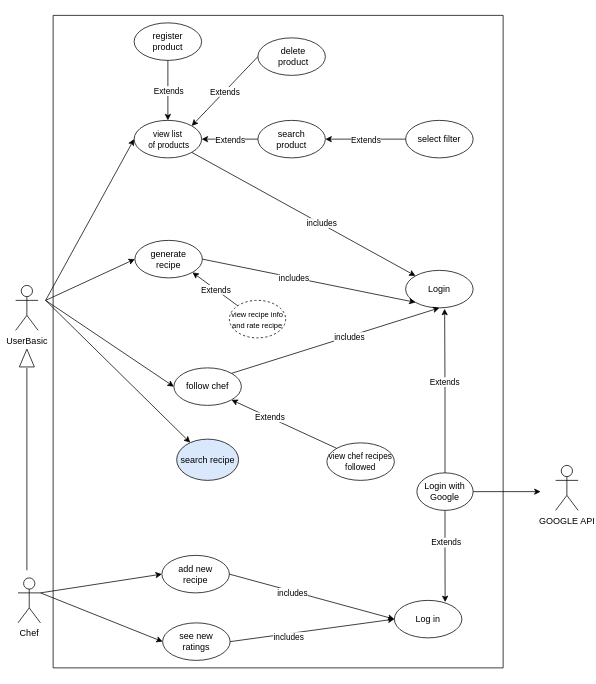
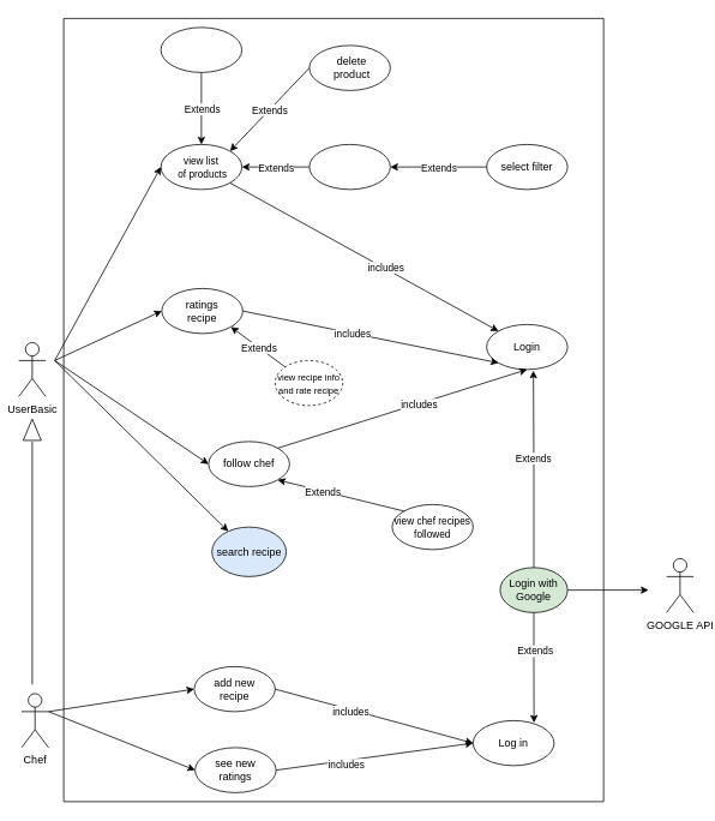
  <mxCell id="0" />
  <mxCell id="1" parent="0" />
  <mxCell id="2" value="UserBasic" style="shape=umlActor;verticalLabelPosition=bottom;verticalAlign=top;html=1;outlineConnect=0;" parent="1" vertex="1"><mxGeometry x="20" y="380" width="30" height="60" as="geometry" /></mxCell>
  <mxCell id="3" value="Chef" style="shape=umlActor;verticalLabelPosition=bottom;verticalAlign=top;html=1;outlineConnect=0;" parent="1" vertex="1"><mxGeometry x="23.13" y="770" width="30" height="60" as="geometry" /></mxCell>
  <mxCell id="4" value="GOOGLE API" style="shape=umlActor;verticalLabelPosition=bottom;verticalAlign=top;html=1;outlineConnect=0;" parent="1" vertex="1"><mxGeometry x="740" y="620" width="30" height="60" as="geometry" /></mxCell>
  <mxCell id="5" value="" style="swimlane;startSize=0;" parent="1" vertex="1"><mxGeometry x="70" y="20" width="600" height="870" as="geometry" /></mxCell>
  <mxCell id="6" value="" style="endArrow=classic;html=1;rounded=0;entryX=0;entryY=0.5;entryDx=0;entryDy=0;" parent="5" target="9" edge="1"><mxGeometry width="50" height="50" relative="1" as="geometry"><mxPoint x="-10" y="380" as="sourcePoint" /><mxPoint x="-20" y="220" as="targetPoint" /><Array as="points" /></mxGeometry></mxCell>
  <mxCell id="7" value="" style="ellipse;whiteSpace=wrap;html=1;" parent="5" vertex="1"><mxGeometry x="273" y="30" width="90" height="50" as="geometry" /></mxCell>
  <mxCell id="8" value="delete product" style="text;html=1;strokeColor=none;fillColor=none;align=center;verticalAlign=middle;whiteSpace=wrap;rounded=0;" parent="5" vertex="1"><mxGeometry x="288" y="40" width="65" height="30" as="geometry" /></mxCell>
  <mxCell id="9" value="" style="ellipse;whiteSpace=wrap;html=1;" parent="5" vertex="1"><mxGeometry x="108" y="140" width="90" height="50" as="geometry" /></mxCell>
  <mxCell id="10" value="" style="endArrow=classic;html=1;rounded=0;entryX=1;entryY=0;entryDx=0;entryDy=0;exitX=0;exitY=0.5;exitDx=0;exitDy=0;" parent="5" source="7" target="9" edge="1"><mxGeometry relative="1" as="geometry"><mxPoint x="315.65" y="70" as="sourcePoint" /><mxPoint x="198" y="159" as="targetPoint" /></mxGeometry></mxCell>
  <mxCell id="11" value="Extends" style="edgeLabel;resizable=0;html=1;align=center;verticalAlign=middle;" parent="10" connectable="0" vertex="1"><mxGeometry relative="1" as="geometry" /></mxCell>
  <mxCell id="12" value="view list&amp;nbsp;&lt;br&gt;of products" style="edgeLabel;resizable=0;html=1;align=center;verticalAlign=middle;" parent="5" connectable="0" vertex="1"><mxGeometry relative="1" as="geometry"><mxPoint x="153" y="165" as="offset" /></mxGeometry></mxCell>
  <mxCell id="13" value="" style="ellipse;whiteSpace=wrap;html=1;" parent="5" vertex="1"><mxGeometry x="273" y="140" width="90" height="50" as="geometry" /></mxCell>
- <mxCell id="14" value="search product" style="text;html=1;strokeColor=none;fillColor=none;align=center;verticalAlign=middle;whiteSpace=wrap;rounded=0;" parent="5" vertex="1"><mxGeometry x="288" y="150" width="60" height="30" as="geometry" /></mxCell>
  <mxCell id="15" value="" style="ellipse;whiteSpace=wrap;html=1;" parent="5" vertex="1"><mxGeometry x="470" y="140" width="90" height="50" as="geometry" /></mxCell>
  <mxCell id="16" value="select filter" style="text;html=1;strokeColor=none;fillColor=none;align=center;verticalAlign=middle;whiteSpace=wrap;rounded=0;" parent="5" vertex="1"><mxGeometry x="485" y="150" width="60" height="30" as="geometry" /></mxCell>
  <mxCell id="17" value="" style="endArrow=classic;html=1;rounded=0;entryX=1;entryY=0.5;entryDx=0;entryDy=0;" parent="5" source="15" target="13" edge="1"><mxGeometry relative="1" as="geometry"><mxPoint x="458" y="80" as="sourcePoint" /><mxPoint x="303" y="160" as="targetPoint" /><Array as="points" /></mxGeometry></mxCell>
  <mxCell id="18" value="Extends" style="edgeLabel;resizable=0;html=1;align=center;verticalAlign=middle;" parent="17" connectable="0" vertex="1"><mxGeometry relative="1" as="geometry" /></mxCell>
  <mxCell id="19" value="" style="endArrow=classic;html=1;rounded=0;entryX=0.5;entryY=0;entryDx=0;entryDy=0;exitX=0;exitY=0.5;exitDx=0;exitDy=0;" parent="5" source="13" edge="1"><mxGeometry relative="1" as="geometry"><mxPoint x="303.0" y="130" as="sourcePoint" /><mxPoint x="198" y="165" as="targetPoint" /></mxGeometry></mxCell>
  <mxCell id="20" value="Extends" style="edgeLabel;resizable=0;html=1;align=center;verticalAlign=middle;" parent="19" connectable="0" vertex="1"><mxGeometry relative="1" as="geometry" /></mxCell>
  <mxCell id="21" value="" style="ellipse;whiteSpace=wrap;html=1;" parent="5" vertex="1"><mxGeometry x="108" y="10" width="90" height="50" as="geometry" /></mxCell>
- <mxCell id="22" value="register product" style="text;html=1;strokeColor=none;fillColor=none;align=center;verticalAlign=middle;whiteSpace=wrap;rounded=0;" parent="5" vertex="1"><mxGeometry x="123" y="20" width="60" height="30" as="geometry" /></mxCell>
  <mxCell id="23" value="" style="ellipse;whiteSpace=wrap;html=1;" parent="5" vertex="1"><mxGeometry x="161" y="470" width="90" height="50" as="geometry" /></mxCell>
  <mxCell id="24" value="follow chef" style="text;html=1;strokeColor=none;fillColor=none;align=center;verticalAlign=middle;whiteSpace=wrap;rounded=0;" parent="5" vertex="1"><mxGeometry x="176" y="480" width="60" height="30" as="geometry" /></mxCell>
  <mxCell id="25" value="" style="endArrow=classic;html=1;rounded=0;entryX=0.5;entryY=0;entryDx=0;entryDy=0;exitX=0.5;exitY=1;exitDx=0;exitDy=0;" parent="5" source="21" target="9" edge="1"><mxGeometry relative="1" as="geometry"><mxPoint x="195" y="320" as="sourcePoint" /><mxPoint x="70" y="245" as="targetPoint" /></mxGeometry></mxCell>
  <mxCell id="26" value="Extends" style="edgeLabel;resizable=0;html=1;align=center;verticalAlign=middle;" parent="25" connectable="0" vertex="1"><mxGeometry relative="1" as="geometry" /></mxCell>
  <mxCell id="27" value="&lt;font style=&quot;font-size: 10px;&quot;&gt;view recipe info and rate recipe&lt;/font&gt;" style="ellipse;whiteSpace=wrap;html=1;dashed=1;" parent="5" vertex="1"><mxGeometry x="235" y="380.0" width="75" height="50" as="geometry" /></mxCell>
  <mxCell id="28" value="" style="ellipse;whiteSpace=wrap;html=1;" parent="5" vertex="1"><mxGeometry x="109" y="300" width="90" height="50" as="geometry" /></mxCell>
- <mxCell id="29" value="generate recipe" style="text;html=1;strokeColor=none;fillColor=none;align=center;verticalAlign=middle;whiteSpace=wrap;rounded=0;" parent="5" vertex="1"><mxGeometry x="124" y="310" width="60" height="30" as="geometry" /></mxCell>
+ <mxCell id="29" value="ratings recipe" style="text;html=1;strokeColor=none;fillColor=none;align=center;verticalAlign=middle;whiteSpace=wrap;rounded=0;" parent="5" vertex="1"><mxGeometry x="124" y="310" width="60" height="30" as="geometry" /></mxCell>
  <mxCell id="30" value="" style="ellipse;whiteSpace=wrap;html=1;" parent="5" vertex="1"><mxGeometry x="145" y="720" width="90" height="50" as="geometry" /></mxCell>
  <mxCell id="31" value="add new recipe" style="text;html=1;strokeColor=none;fillColor=none;align=center;verticalAlign=middle;whiteSpace=wrap;rounded=0;" parent="5" vertex="1"><mxGeometry x="160" y="730" width="60" height="30" as="geometry" /></mxCell>
  <mxCell id="32" value="" style="ellipse;whiteSpace=wrap;html=1;" parent="5" vertex="1"><mxGeometry x="146" y="810" width="90" height="50" as="geometry" /></mxCell>
  <mxCell id="33" value="see new ratings" style="text;html=1;strokeColor=none;fillColor=none;align=center;verticalAlign=middle;whiteSpace=wrap;rounded=0;" parent="5" vertex="1"><mxGeometry x="161" y="820" width="60" height="30" as="geometry" /></mxCell>
  <mxCell id="34" value="" style="endArrow=classic;html=1;rounded=0;entryX=0;entryY=0.5;entryDx=0;entryDy=0;exitX=1;exitY=0.5;exitDx=0;exitDy=0;" parent="5" source="30" target="36" edge="1"><mxGeometry width="50" height="50" relative="1" as="geometry"><mxPoint x="236" y="780" as="sourcePoint" /><mxPoint x="286" y="730" as="targetPoint" /></mxGeometry></mxCell>
  <mxCell id="35" value="includes" style="edgeLabel;html=1;align=center;verticalAlign=middle;resizable=0;points=[];" parent="34" vertex="1" connectable="0"><mxGeometry x="-0.237" y="-2" relative="1" as="geometry"><mxPoint as="offset" /></mxGeometry></mxCell>
  <mxCell id="36" value="" style="ellipse;whiteSpace=wrap;html=1;" parent="5" vertex="1"><mxGeometry x="455" y="780" width="90" height="50" as="geometry" /></mxCell>
  <mxCell id="37" value="Log in" style="text;html=1;strokeColor=none;fillColor=none;align=center;verticalAlign=middle;whiteSpace=wrap;rounded=0;" parent="5" vertex="1"><mxGeometry x="470" y="790" width="60" height="30" as="geometry" /></mxCell>
  <mxCell id="38" value="" style="endArrow=classic;html=1;rounded=0;exitX=1;exitY=0.5;exitDx=0;exitDy=0;entryX=0;entryY=0.5;entryDx=0;entryDy=0;" parent="5" source="32" target="36" edge="1"><mxGeometry width="50" height="50" relative="1" as="geometry"><mxPoint x="320" y="800" as="sourcePoint" /><mxPoint x="370" y="750" as="targetPoint" /></mxGeometry></mxCell>
  <mxCell id="39" value="includes" style="edgeLabel;html=1;align=center;verticalAlign=middle;resizable=0;points=[];" parent="38" vertex="1" connectable="0"><mxGeometry x="-0.292" y="-4" relative="1" as="geometry"><mxPoint as="offset" /></mxGeometry></mxCell>
  <mxCell id="40" value="" style="endArrow=classic;html=1;rounded=0;entryX=1;entryY=1;entryDx=0;entryDy=0;exitX=0;exitY=0;exitDx=0;exitDy=0;" parent="5" source="27" target="28" edge="1"><mxGeometry relative="1" as="geometry"><mxPoint x="337.113" y="435.992" as="sourcePoint" /><mxPoint x="232.999" y="401.32" as="targetPoint" /><Array as="points" /></mxGeometry></mxCell>
  <mxCell id="41" value="Extends" style="edgeLabel;resizable=0;html=1;align=center;verticalAlign=middle;" parent="40" connectable="0" vertex="1"><mxGeometry relative="1" as="geometry" /></mxCell>
  <mxCell id="42" value="" style="ellipse;whiteSpace=wrap;html=1;" parent="5" vertex="1"><mxGeometry x="470" y="340" width="90" height="50" as="geometry" /></mxCell>
  <mxCell id="43" value="Login" style="text;html=1;strokeColor=none;fillColor=none;align=center;verticalAlign=middle;whiteSpace=wrap;rounded=0;" parent="5" vertex="1"><mxGeometry x="485" y="350" width="60" height="30" as="geometry" /></mxCell>
  <mxCell id="44" value="" style="endArrow=classic;html=1;rounded=0;exitX=1;exitY=1;exitDx=0;exitDy=0;entryX=0;entryY=0;entryDx=0;entryDy=0;" parent="5" source="9" target="42" edge="1"><mxGeometry width="50" height="50" relative="1" as="geometry"><mxPoint x="110" y="360" as="sourcePoint" /><mxPoint x="160" y="310" as="targetPoint" /></mxGeometry></mxCell>
  <mxCell id="45" value="includes" style="edgeLabel;html=1;align=center;verticalAlign=middle;resizable=0;points=[];" parent="44" vertex="1" connectable="0"><mxGeometry x="0.156" y="1" relative="1" as="geometry"><mxPoint as="offset" /></mxGeometry></mxCell>
  <mxCell id="46" value="" style="endArrow=classic;html=1;rounded=0;exitX=1;exitY=0.5;exitDx=0;exitDy=0;entryX=0;entryY=1;entryDx=0;entryDy=0;" parent="5" source="28" target="42" edge="1"><mxGeometry width="50" height="50" relative="1" as="geometry"><mxPoint x="273" y="380" as="sourcePoint" /><mxPoint x="323" y="330" as="targetPoint" /></mxGeometry></mxCell>
  <mxCell id="47" value="includes" style="edgeLabel;html=1;align=center;verticalAlign=middle;resizable=0;points=[];" parent="46" vertex="1" connectable="0"><mxGeometry x="-0.145" y="-1" relative="1" as="geometry"><mxPoint as="offset" /></mxGeometry></mxCell>
  <mxCell id="48" value="" style="endArrow=classic;html=1;rounded=0;exitX=1;exitY=0;exitDx=0;exitDy=0;entryX=0.5;entryY=1;entryDx=0;entryDy=0;" parent="5" source="23" target="42" edge="1"><mxGeometry width="50" height="50" relative="1" as="geometry"><mxPoint x="313" y="620" as="sourcePoint" /><mxPoint x="363" y="570" as="targetPoint" /></mxGeometry></mxCell>
  <mxCell id="49" value="includes" style="edgeLabel;html=1;align=center;verticalAlign=middle;resizable=0;points=[];" parent="48" vertex="1" connectable="0"><mxGeometry x="0.132" relative="1" as="geometry"><mxPoint as="offset" /></mxGeometry></mxCell>
- <mxCell id="50" value="&lt;font style=&quot;font-size: 11px;&quot;&gt;view chef recipes followed&lt;/font&gt;" style="ellipse;whiteSpace=wrap;html=1;" parent="5" vertex="1"><mxGeometry x="365" y="570" width="90" height="50" as="geometry" /></mxCell>
+ <mxCell id="50" value="&lt;font style=&quot;font-size: 11px;&quot;&gt;view chef recipes followed&lt;/font&gt;" style="ellipse;whiteSpace=wrap;html=1;" parent="5" vertex="1"><mxGeometry x="365" y="540" width="90" height="50" as="geometry" /></mxCell>
  <mxCell id="51" value="" style="endArrow=classic;html=1;rounded=0;exitX=0;exitY=0;exitDx=0;exitDy=0;entryX=1;entryY=1;entryDx=0;entryDy=0;" parent="5" source="50" target="23" edge="1"><mxGeometry width="50" height="50" relative="1" as="geometry"><mxPoint x="270" y="650" as="sourcePoint" /><mxPoint x="320" y="600" as="targetPoint" /></mxGeometry></mxCell>
  <mxCell id="52" value="Extends" style="edgeLabel;html=1;align=center;verticalAlign=middle;resizable=0;points=[];" parent="51" vertex="1" connectable="0"><mxGeometry x="0.28" relative="1" as="geometry"><mxPoint as="offset" /></mxGeometry></mxCell>
  <mxCell id="53" value="search recipe" style="ellipse;whiteSpace=wrap;html=1;fillColor=#dae8fc;" parent="5" vertex="1"><mxGeometry x="164.75" y="565" width="82.5" height="55" as="geometry" /></mxCell>
  <mxCell id="54" style="edgeStyle=orthogonalEdgeStyle;rounded=0;orthogonalLoop=1;jettySize=auto;html=1;exitX=0.5;exitY=0;exitDx=0;exitDy=0;entryX=0.578;entryY=1.025;entryDx=0;entryDy=0;entryPerimeter=0;" parent="5" source="59" target="42" edge="1"><mxGeometry relative="1" as="geometry" /></mxCell>
  <mxCell id="55" value="Extends" style="edgeLabel;html=1;align=center;verticalAlign=middle;resizable=0;points=[];" parent="54" vertex="1" connectable="0"><mxGeometry x="0.116" y="1" relative="1" as="geometry"><mxPoint as="offset" /></mxGeometry></mxCell>
  <mxCell id="56" style="edgeStyle=orthogonalEdgeStyle;rounded=0;orthogonalLoop=1;jettySize=auto;html=1;exitX=0.5;exitY=1;exitDx=0;exitDy=0;entryX=0.752;entryY=0.046;entryDx=0;entryDy=0;entryPerimeter=0;" parent="5" source="59" target="36" edge="1"><mxGeometry relative="1" as="geometry" /></mxCell>
  <mxCell id="57" value="Extends" style="edgeLabel;html=1;align=center;verticalAlign=middle;resizable=0;points=[];" parent="56" vertex="1" connectable="0"><mxGeometry x="-0.298" y="1" relative="1" as="geometry"><mxPoint y="-1" as="offset" /></mxGeometry></mxCell>
  <mxCell id="58" style="edgeStyle=orthogonalEdgeStyle;rounded=0;orthogonalLoop=1;jettySize=auto;html=1;exitX=1;exitY=0.5;exitDx=0;exitDy=0;" parent="5" source="59" edge="1"><mxGeometry relative="1" as="geometry"><mxPoint x="650" y="635" as="targetPoint" /></mxGeometry></mxCell>
- <mxCell id="59" value="Login with Google" style="ellipse;whiteSpace=wrap;html=1;" parent="5" vertex="1"><mxGeometry x="485" y="610" width="75" height="50" as="geometry" /></mxCell>
+ <mxCell id="59" value="Login with Google" style="ellipse;whiteSpace=wrap;html=1;fillColor=#d5e8d4;" parent="5" vertex="1"><mxGeometry x="485" y="610" width="75" height="50" as="geometry" /></mxCell>
  <mxCell id="60" value="" style="endArrow=none;html=1;rounded=0;startArrow=none;" parent="1" source="61" edge="1"><mxGeometry width="50" height="50" relative="1" as="geometry"><mxPoint x="34.5" y="690" as="sourcePoint" /><mxPoint x="35" y="480" as="targetPoint" /></mxGeometry></mxCell>
  <mxCell id="61" value="" style="triangle;whiteSpace=wrap;html=1;rotation=-90;" parent="1" vertex="1"><mxGeometry x="23.13" y="466.88" width="23.75" height="20" as="geometry" /></mxCell>
  <mxCell id="62" value="" style="endArrow=none;html=1;rounded=0;" parent="1" edge="1"><mxGeometry width="50" height="50" relative="1" as="geometry"><mxPoint x="35" y="760" as="sourcePoint" /><mxPoint x="35" y="490" as="targetPoint" /></mxGeometry></mxCell>
  <mxCell id="63" value="" style="endArrow=classic;html=1;rounded=0;entryX=0;entryY=0.5;entryDx=0;entryDy=0;" parent="1" target="23" edge="1"><mxGeometry width="50" height="50" relative="1" as="geometry"><mxPoint x="60" y="400" as="sourcePoint" /><mxPoint x="188" y="185" as="targetPoint" /><Array as="points" /></mxGeometry></mxCell>
  <mxCell id="64" value="" style="endArrow=classic;html=1;rounded=0;entryX=0;entryY=0.5;entryDx=0;entryDy=0;" parent="1" target="28" edge="1"><mxGeometry width="50" height="50" relative="1" as="geometry"><mxPoint x="60" y="400" as="sourcePoint" /><mxPoint x="240" y="670" as="targetPoint" /></mxGeometry></mxCell>
  <mxCell id="65" value="" style="endArrow=classic;html=1;rounded=0;exitX=1;exitY=0.333;exitDx=0;exitDy=0;exitPerimeter=0;entryX=0;entryY=0.5;entryDx=0;entryDy=0;" parent="1" source="3" target="30" edge="1"><mxGeometry width="50" height="50" relative="1" as="geometry"><mxPoint x="80" y="810" as="sourcePoint" /><mxPoint x="130" y="760" as="targetPoint" /></mxGeometry></mxCell>
  <mxCell id="66" value="" style="endArrow=classic;html=1;rounded=0;exitX=1;exitY=0.333;exitDx=0;exitDy=0;exitPerimeter=0;entryX=0;entryY=0.5;entryDx=0;entryDy=0;" parent="1" source="3" target="32" edge="1"><mxGeometry width="50" height="50" relative="1" as="geometry"><mxPoint x="63.13" y="800" as="sourcePoint" /><mxPoint x="226" y="795" as="targetPoint" /></mxGeometry></mxCell>
  <mxCell id="67" value="" style="endArrow=classic;html=1;rounded=0;" parent="1" target="53" edge="1"><mxGeometry width="50" height="50" relative="1" as="geometry"><mxPoint x="60" y="400" as="sourcePoint" /><mxPoint x="250" y="390" as="targetPoint" /></mxGeometry></mxCell>
